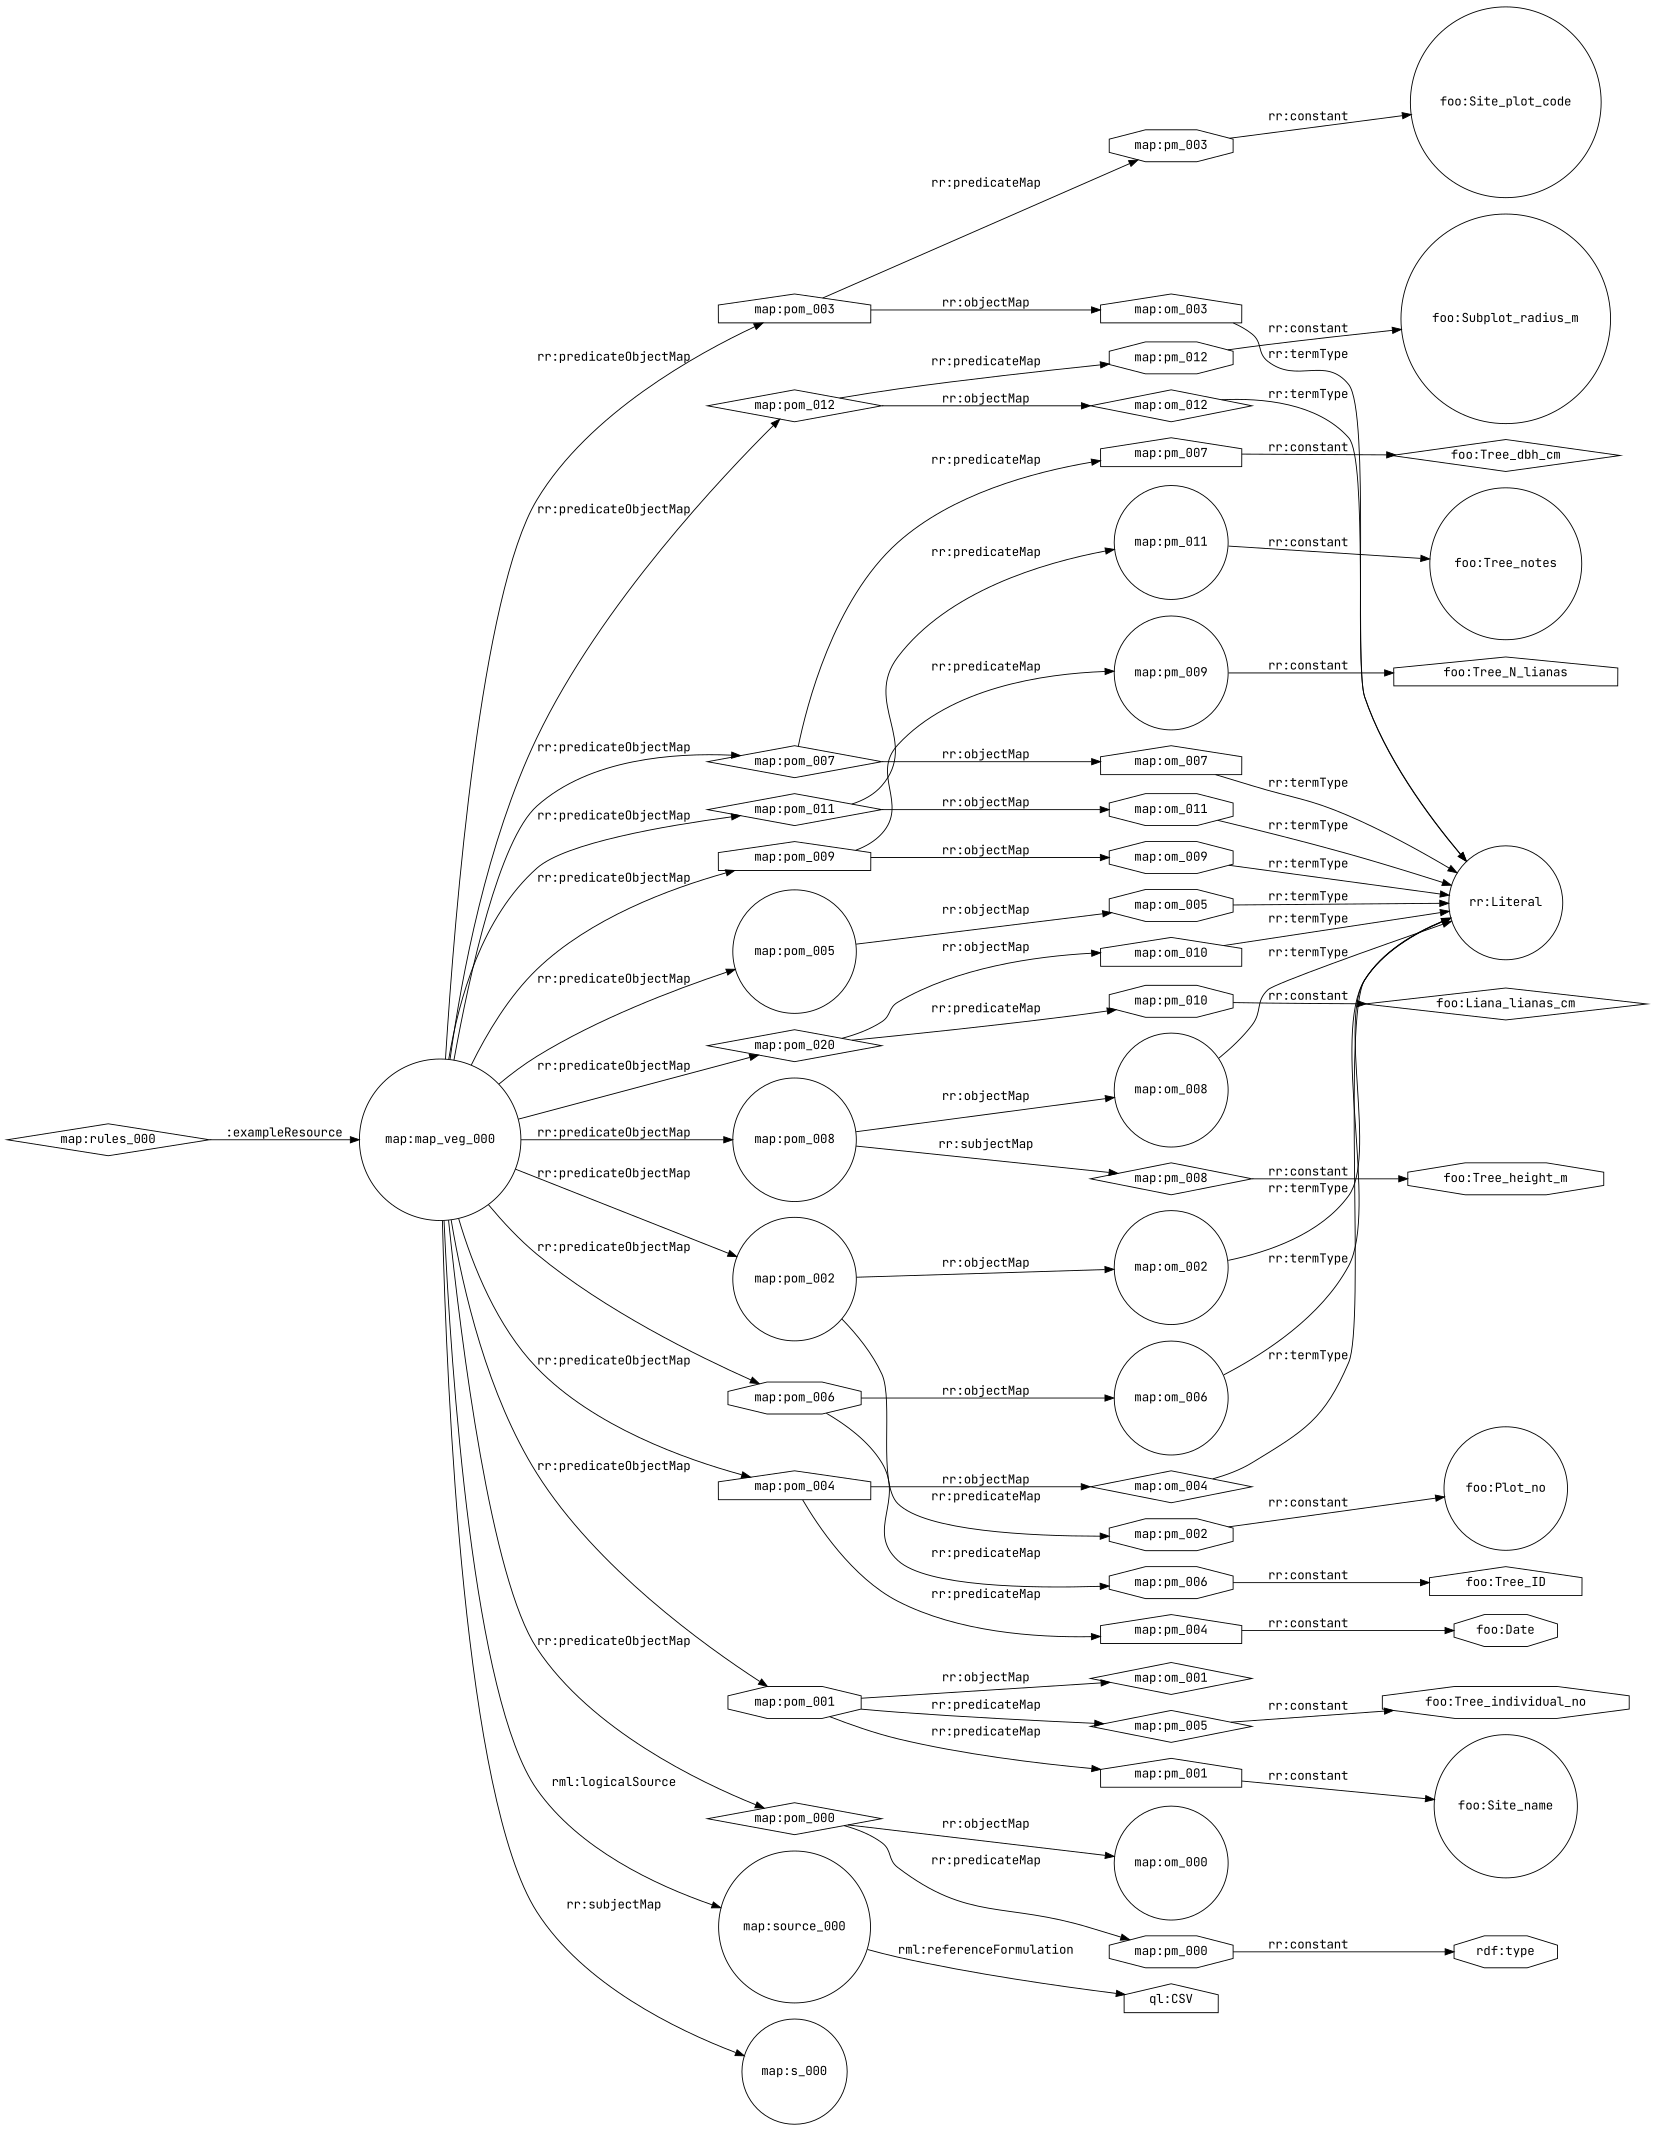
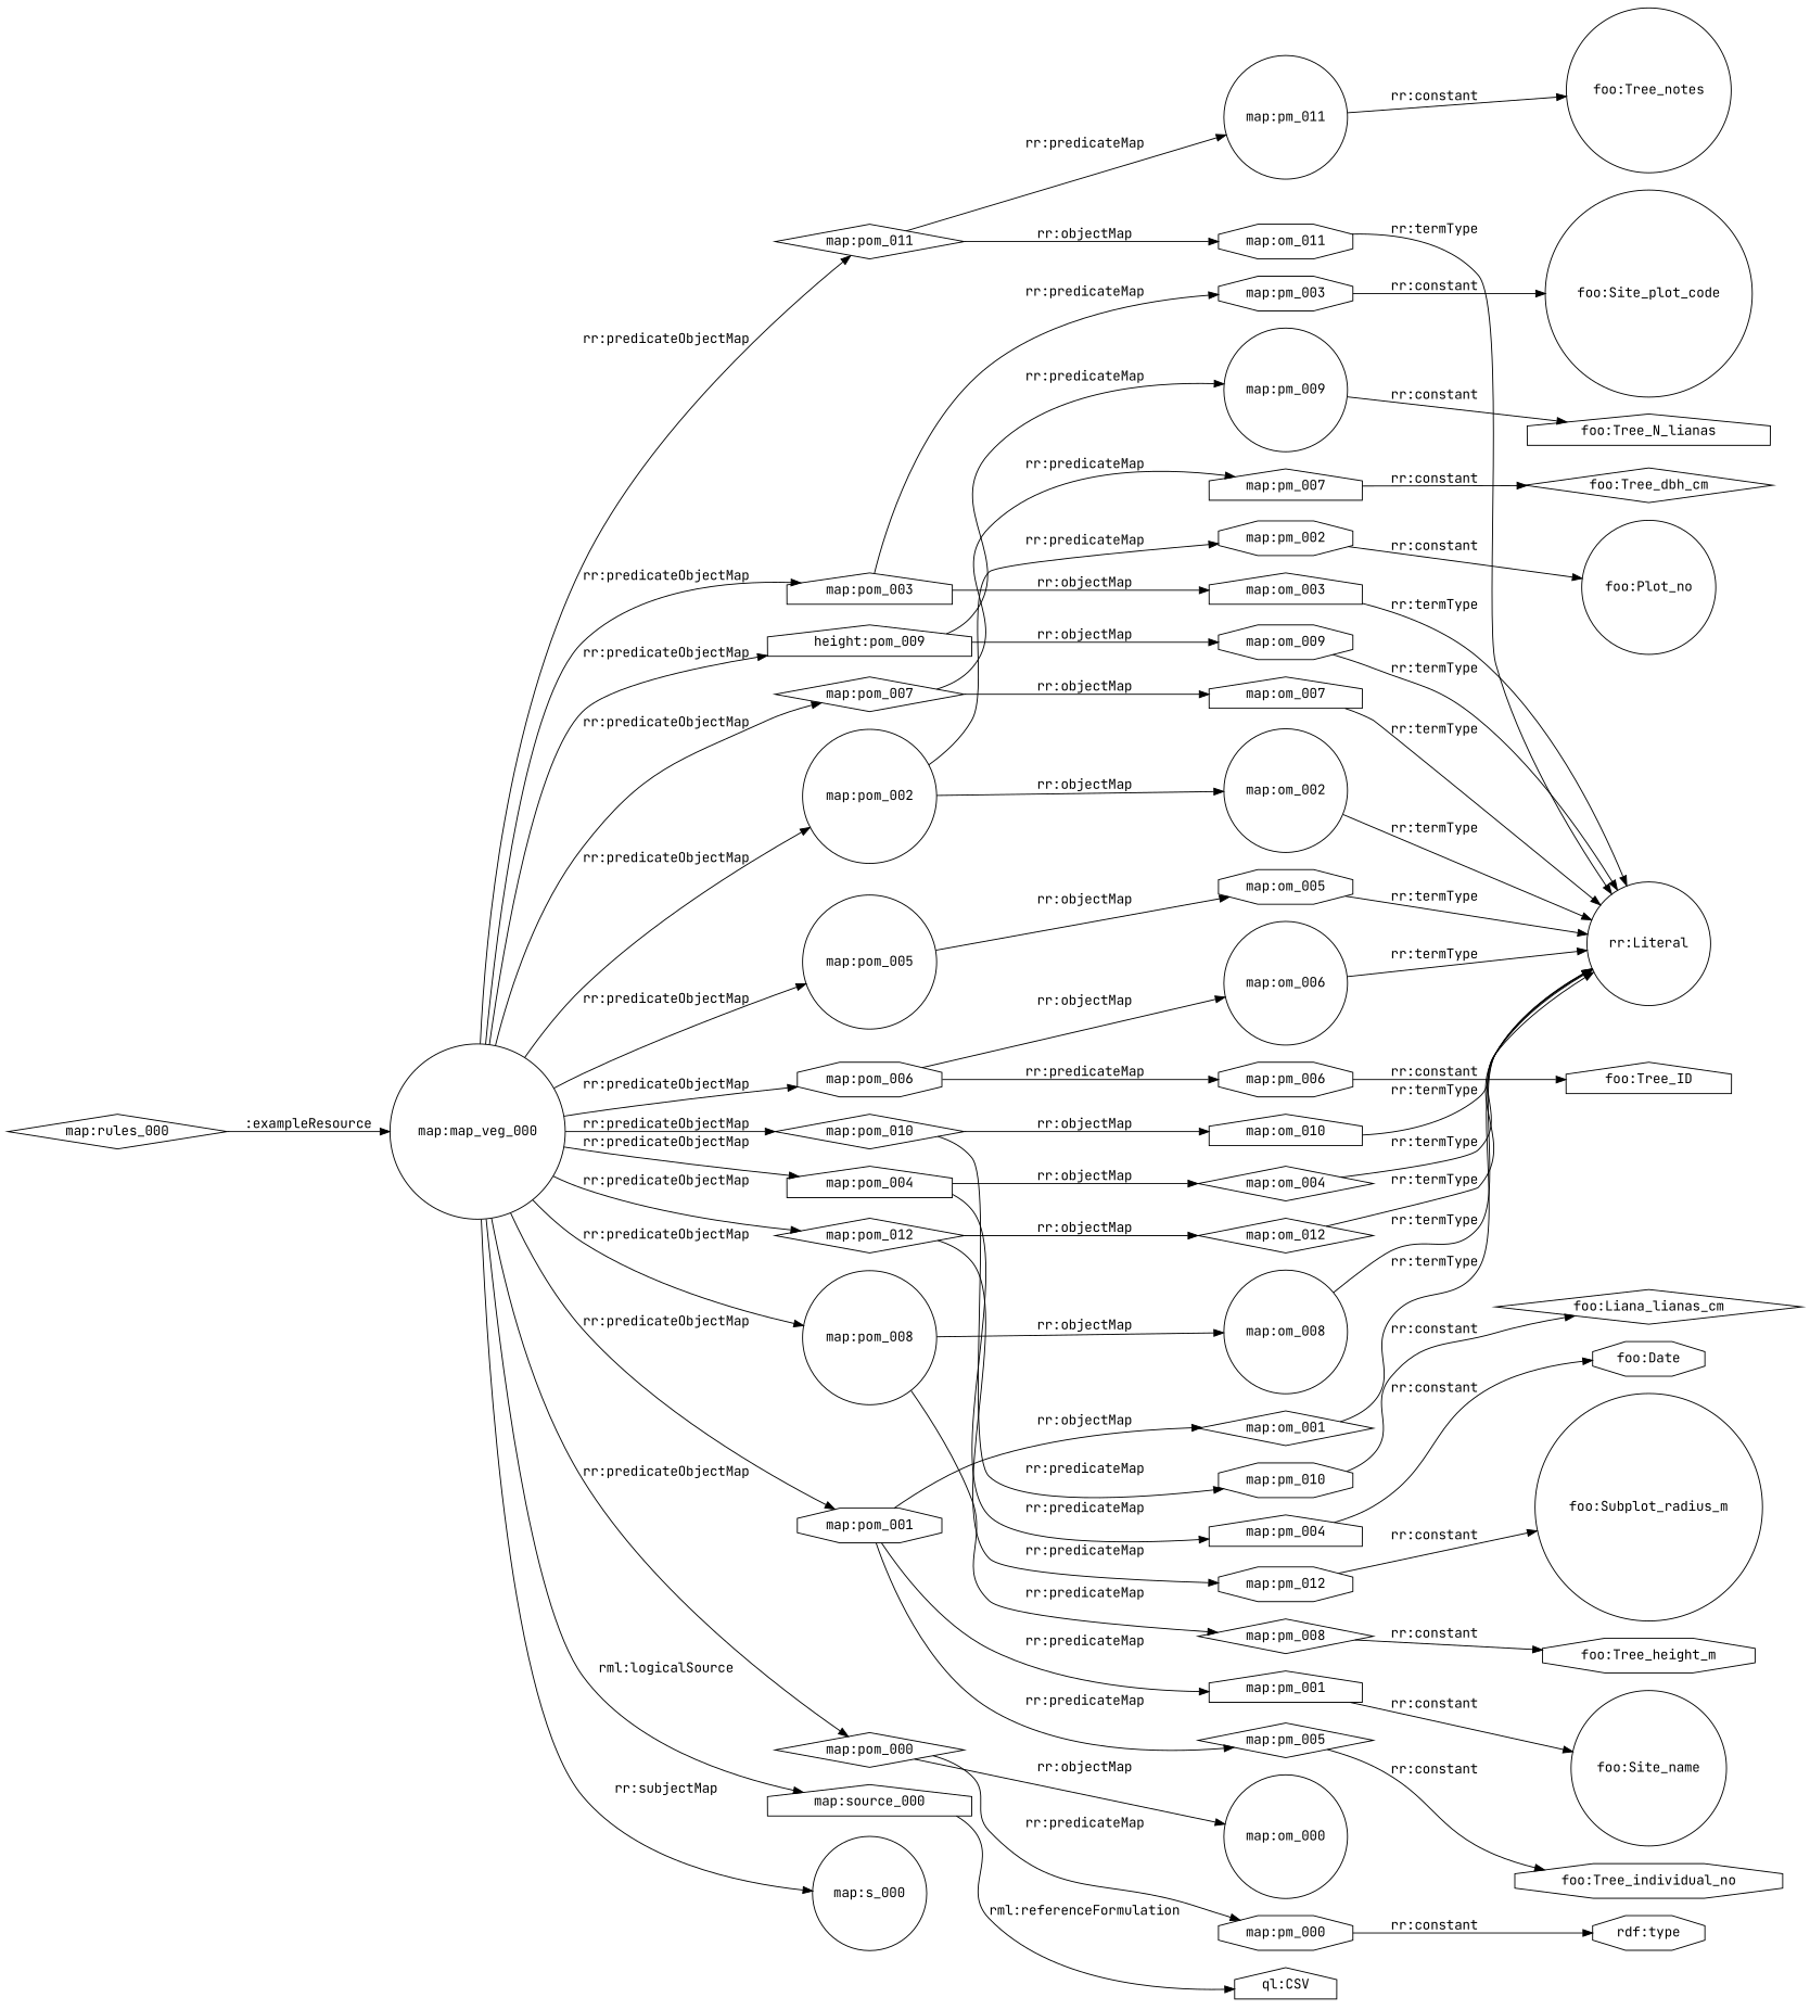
  digraph {
    fontname="JetBrains Mono"
    rankdir=LR
    node [fontname="JetBrains Mono" shape=circle]
    edge [fontname="JetBrains Mono"]
    "map:om_011" [shape=octagon]
    "rr:Literal"
    "map:pom_002"
    "map:pm_002" [shape=octagon]
    "map:om_002"
    "foo:Plot_no"
    "map:pm_012" [shape=octagon]
    "foo:Subplot_radius_m"
    "map:om_009" [shape=octagon]
    "map:om_003" [shape=house]
    "map:pm_004" [shape=house]
    "foo:Date" [shape=octagon]
    "map:pm_007" [shape=house]
    "map:pom_007" [shape=diamond]
    "map:om_007" [shape=house]
    "foo:Tree_dbh_cm" [shape=diamond]
    "map:map_veg_000"
    "map:pom_012" [shape=diamond]
    "map:pom_001" [shape=octagon]
    "map:pom_011" [shape=diamond]
    "map:pom_006" [shape=octagon]
    "map:pom_000" [shape=diamond]
-   "map:pom_010" [shape=diamond label="map:pom_020"]
+   "map:pom_010" [shape=diamond]
    "map:pom_005"
    "map:pom_004" [shape=house]
-   "map:source_000"
-   "map:pom_009" [shape=house]
+   "map:source_000" [shape=house]
+   "map:pom_009" [shape=house label="height:pom_009"]
    "map:pom_003" [shape=house]
    "map:s_000"
    "map:pom_008"
    "map:om_012" [shape=diamond]
    "map:pm_001" [shape=house]
    "map:om_001" [shape=diamond]
    "map:pm_005" [shape=diamond]
    "map:pm_011"
    "map:pm_006" [shape=octagon]
    "map:om_006"
    "map:pm_000" [shape=octagon]
    "map:om_000"
    "map:om_010" [shape=house]
    "map:pm_010" [shape=octagon]
    "map:om_005" [shape=octagon]
    "map:om_004" [shape=diamond]
    "ql:CSV" [shape=house]
    "map:pm_009"
    "map:pm_003" [shape=octagon]
    "map:om_008"
    "map:pm_008" [shape=diamond]
    "foo:Site_name"
    "foo:Tree_notes"
    "foo:Tree_ID" [shape=house]
    "rdf:type" [shape=octagon]
    n53 [label="foo:Liana_lianas_cm" shape=diamond]
    "foo:Tree_individual_no" [shape=octagon]
    "foo:Tree_N_lianas" [shape=house]
    "foo:Site_plot_code"
    "foo:Tree_height_m" [shape=octagon]
    "map:rules_000" [shape=diamond]
    "map:om_011" -> "rr:Literal" [label="rr:termType"]
    "map:pom_002" -> "map:pm_002" [label="rr:predicateMap"]
    "map:pom_002" -> "map:om_002" [label="rr:objectMap"]
    "map:pm_002" -> "foo:Plot_no" [label="rr:constant"]
    "map:om_002" -> "rr:Literal" [label="rr:termType"]
    "map:pm_012" -> "foo:Subplot_radius_m" [label="rr:constant"]
    "map:om_009" -> "rr:Literal" [label="rr:termType"]
    "map:om_003" -> "rr:Literal" [label="rr:termType"]
    "map:pm_004" -> "foo:Date" [label="rr:constant"]
    "map:pm_007" -> "foo:Tree_dbh_cm" [label="rr:constant"]
    "map:pom_007" -> "map:pm_007" [label="rr:predicateMap"]
    "map:pom_007" -> "map:om_007" [label="rr:objectMap"]
    "map:om_007" -> "rr:Literal" [label="rr:termType"]
    "map:map_veg_000" -> "map:pom_002" [label="rr:predicateObjectMap"]
    "map:map_veg_000" -> "map:pom_007" [label="rr:predicateObjectMap"]
    "map:map_veg_000" -> "map:pom_012" [label="rr:predicateObjectMap"]
    "map:map_veg_000" -> "map:pom_001" [label="rr:predicateObjectMap"]
    "map:map_veg_000" -> "map:pom_011" [label="rr:predicateObjectMap"]
    "map:map_veg_000" -> "map:pom_006" [label="rr:predicateObjectMap"]
    "map:map_veg_000" -> "map:pom_000" [label="rr:predicateObjectMap"]
    "map:map_veg_000" -> "map:pom_010" [label="rr:predicateObjectMap"]
    "map:map_veg_000" -> "map:pom_005" [label="rr:predicateObjectMap"]
    "map:map_veg_000" -> "map:pom_004" [label="rr:predicateObjectMap"]
    "map:map_veg_000" -> "map:source_000" [label="rml:logicalSource"]
    "map:map_veg_000" -> "map:pom_009" [label="rr:predicateObjectMap"]
    "map:map_veg_000" -> "map:pom_003" [label="rr:predicateObjectMap"]
    "map:map_veg_000" -> "map:s_000" [label="rr:subjectMap"]
    "map:map_veg_000" -> "map:pom_008" [label="rr:predicateObjectMap"]
    "map:pom_012" -> "map:pm_012" [label="rr:predicateMap"]
    "map:pom_012" -> "map:om_012" [label="rr:objectMap"]
    "map:pom_001" -> "map:pm_001" [label="rr:predicateMap"]
    "map:pom_001" -> "map:om_001" [label="rr:objectMap"]
    "map:pom_001" -> "map:pm_005" [label="rr:predicateMap"]
    "map:pom_011" -> "map:om_011" [label="rr:objectMap"]
    "map:pom_011" -> "map:pm_011" [label="rr:predicateMap"]
    "map:pom_006" -> "map:pm_006" [label="rr:predicateMap"]
    "map:pom_006" -> "map:om_006" [label="rr:objectMap"]
    "map:pom_000" -> "map:pm_000" [label="rr:predicateMap"]
    "map:pom_000" -> "map:om_000" [label="rr:objectMap"]
    "map:pom_010" -> "map:om_010" [label="rr:objectMap"]
    "map:pom_010" -> "map:pm_010" [label="rr:predicateMap"]
    "map:pom_005" -> "map:om_005" [label="rr:objectMap"]
    "map:pom_004" -> "map:pm_004" [label="rr:predicateMap"]
    "map:pom_004" -> "map:om_004" [label="rr:objectMap"]
    "map:source_000" -> "ql:CSV" [label="rml:referenceFormulation"]
    "map:pom_009" -> "map:om_009" [label="rr:objectMap"]
    "map:pom_009" -> "map:pm_009" [label="rr:predicateMap"]
    "map:pom_003" -> "map:om_003" [label="rr:objectMap"]
    "map:pom_003" -> "map:pm_003" [label="rr:predicateMap"]
    "map:pom_008" -> "map:om_008" [label="rr:objectMap"]
-   "map:pom_008" -> "map:pm_008" [label="rr:subjectMap"]
+   "map:pom_008" -> "map:pm_008" [label="rr:predicateMap"]
    "map:om_012" -> "rr:Literal" [label="rr:termType"]
    "map:pm_001" -> "foo:Site_name" [label="rr:constant"]
+   "map:om_001" -> "rr:Literal" [label="rr:termType"]
    "map:pm_005" -> "foo:Tree_individual_no" [label="rr:constant"]
    "map:pm_011" -> "foo:Tree_notes" [label="rr:constant"]
    "map:pm_006" -> "foo:Tree_ID" [label="rr:constant"]
    "map:om_006" -> "rr:Literal" [label="rr:termType"]
    "map:pm_000" -> "rdf:type" [label="rr:constant"]
    "map:om_010" -> "rr:Literal" [label="rr:termType"]
    "map:pm_010" -> n53 [label="rr:constant"]
    "map:om_005" -> "rr:Literal" [label="rr:termType"]
    "map:om_004" -> "rr:Literal" [label="rr:termType"]
    "map:pm_009" -> "foo:Tree_N_lianas" [label="rr:constant"]
    "map:pm_003" -> "foo:Site_plot_code" [label="rr:constant"]
    "map:om_008" -> "rr:Literal" [label="rr:termType"]
    "map:pm_008" -> "foo:Tree_height_m" [label="rr:constant"]
    "map:rules_000" -> "map:map_veg_000" [label=":exampleResource"]
  }
